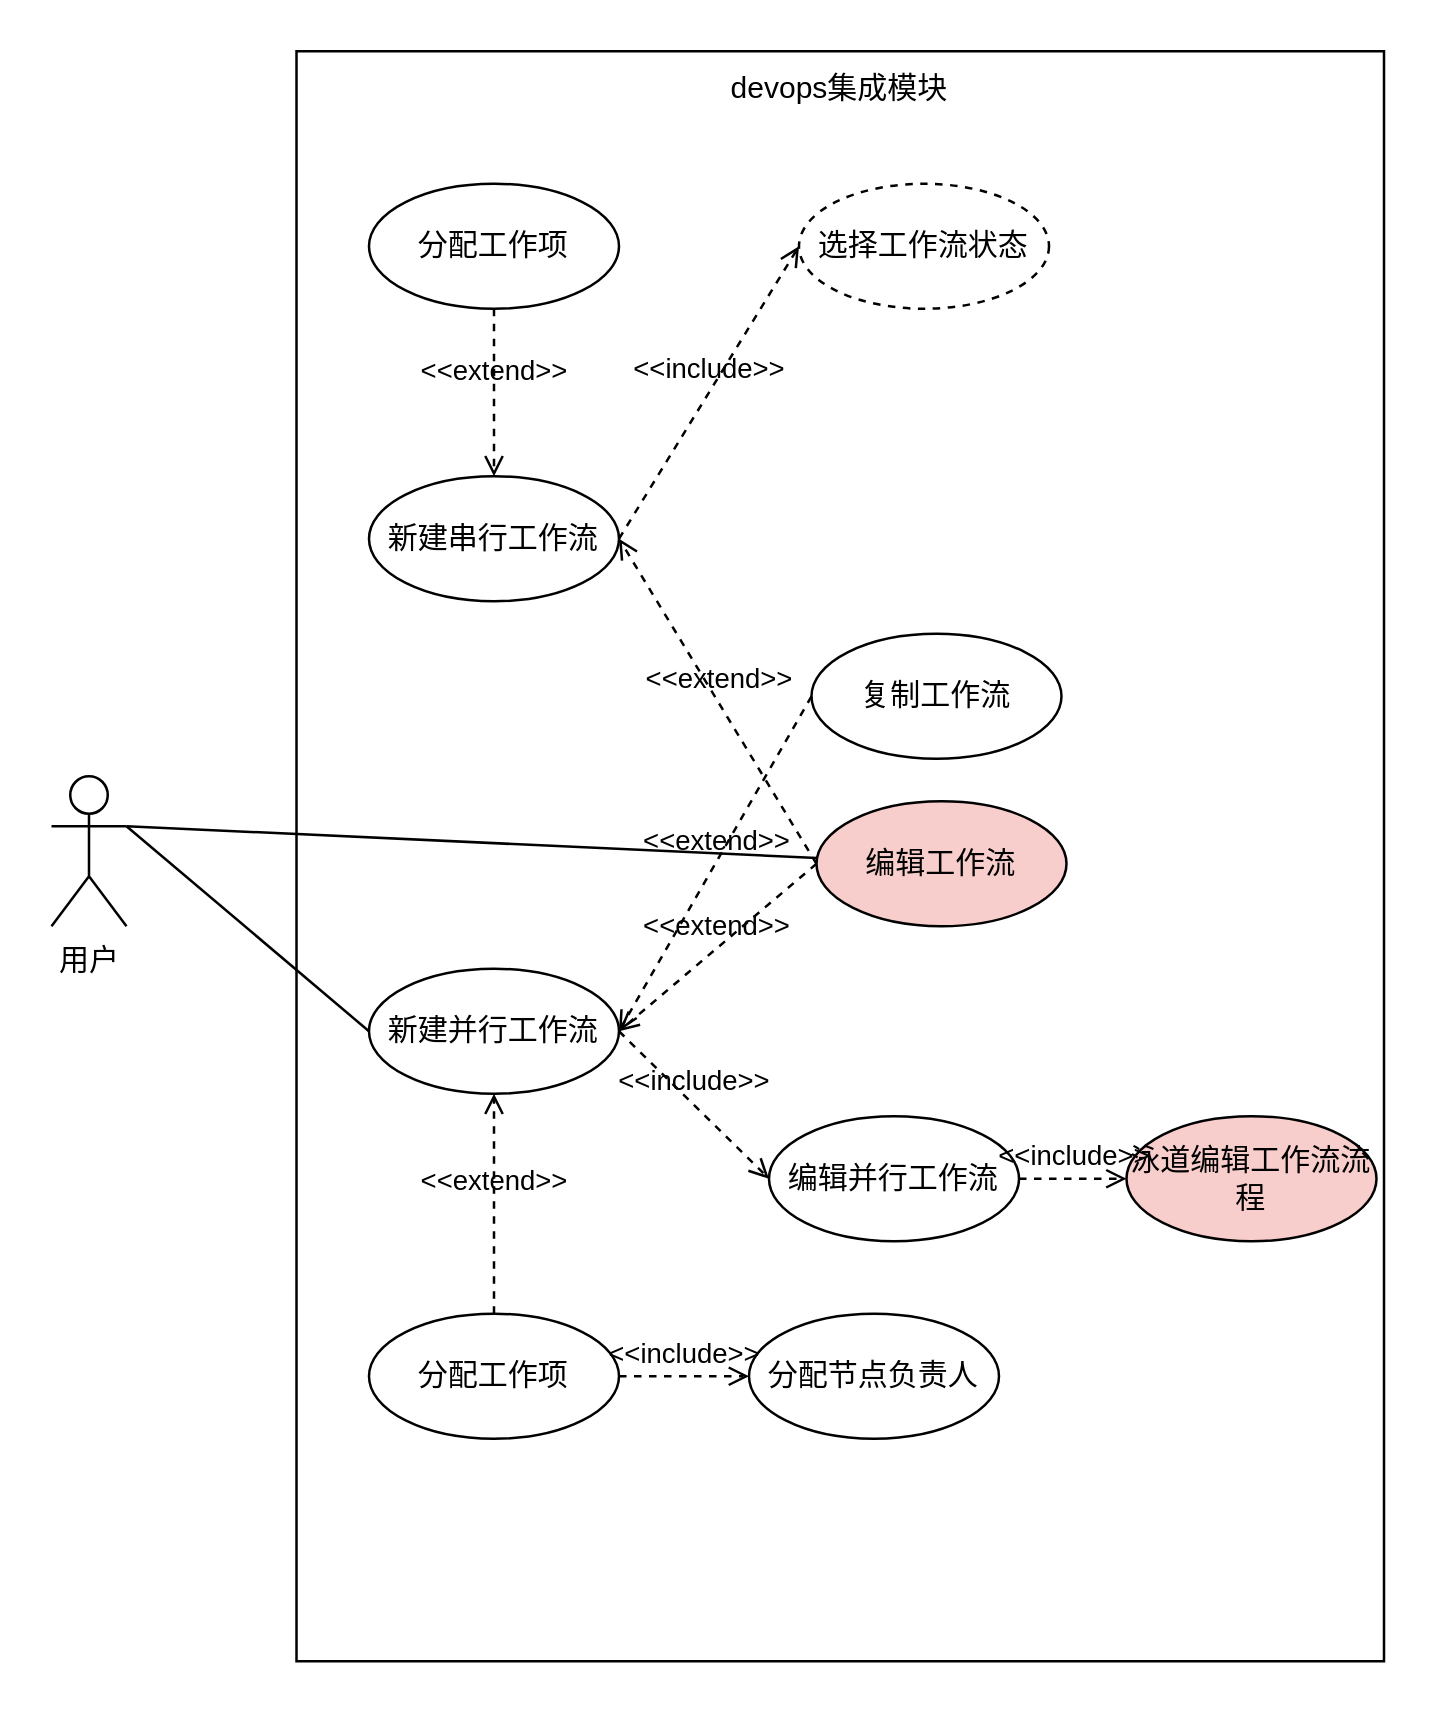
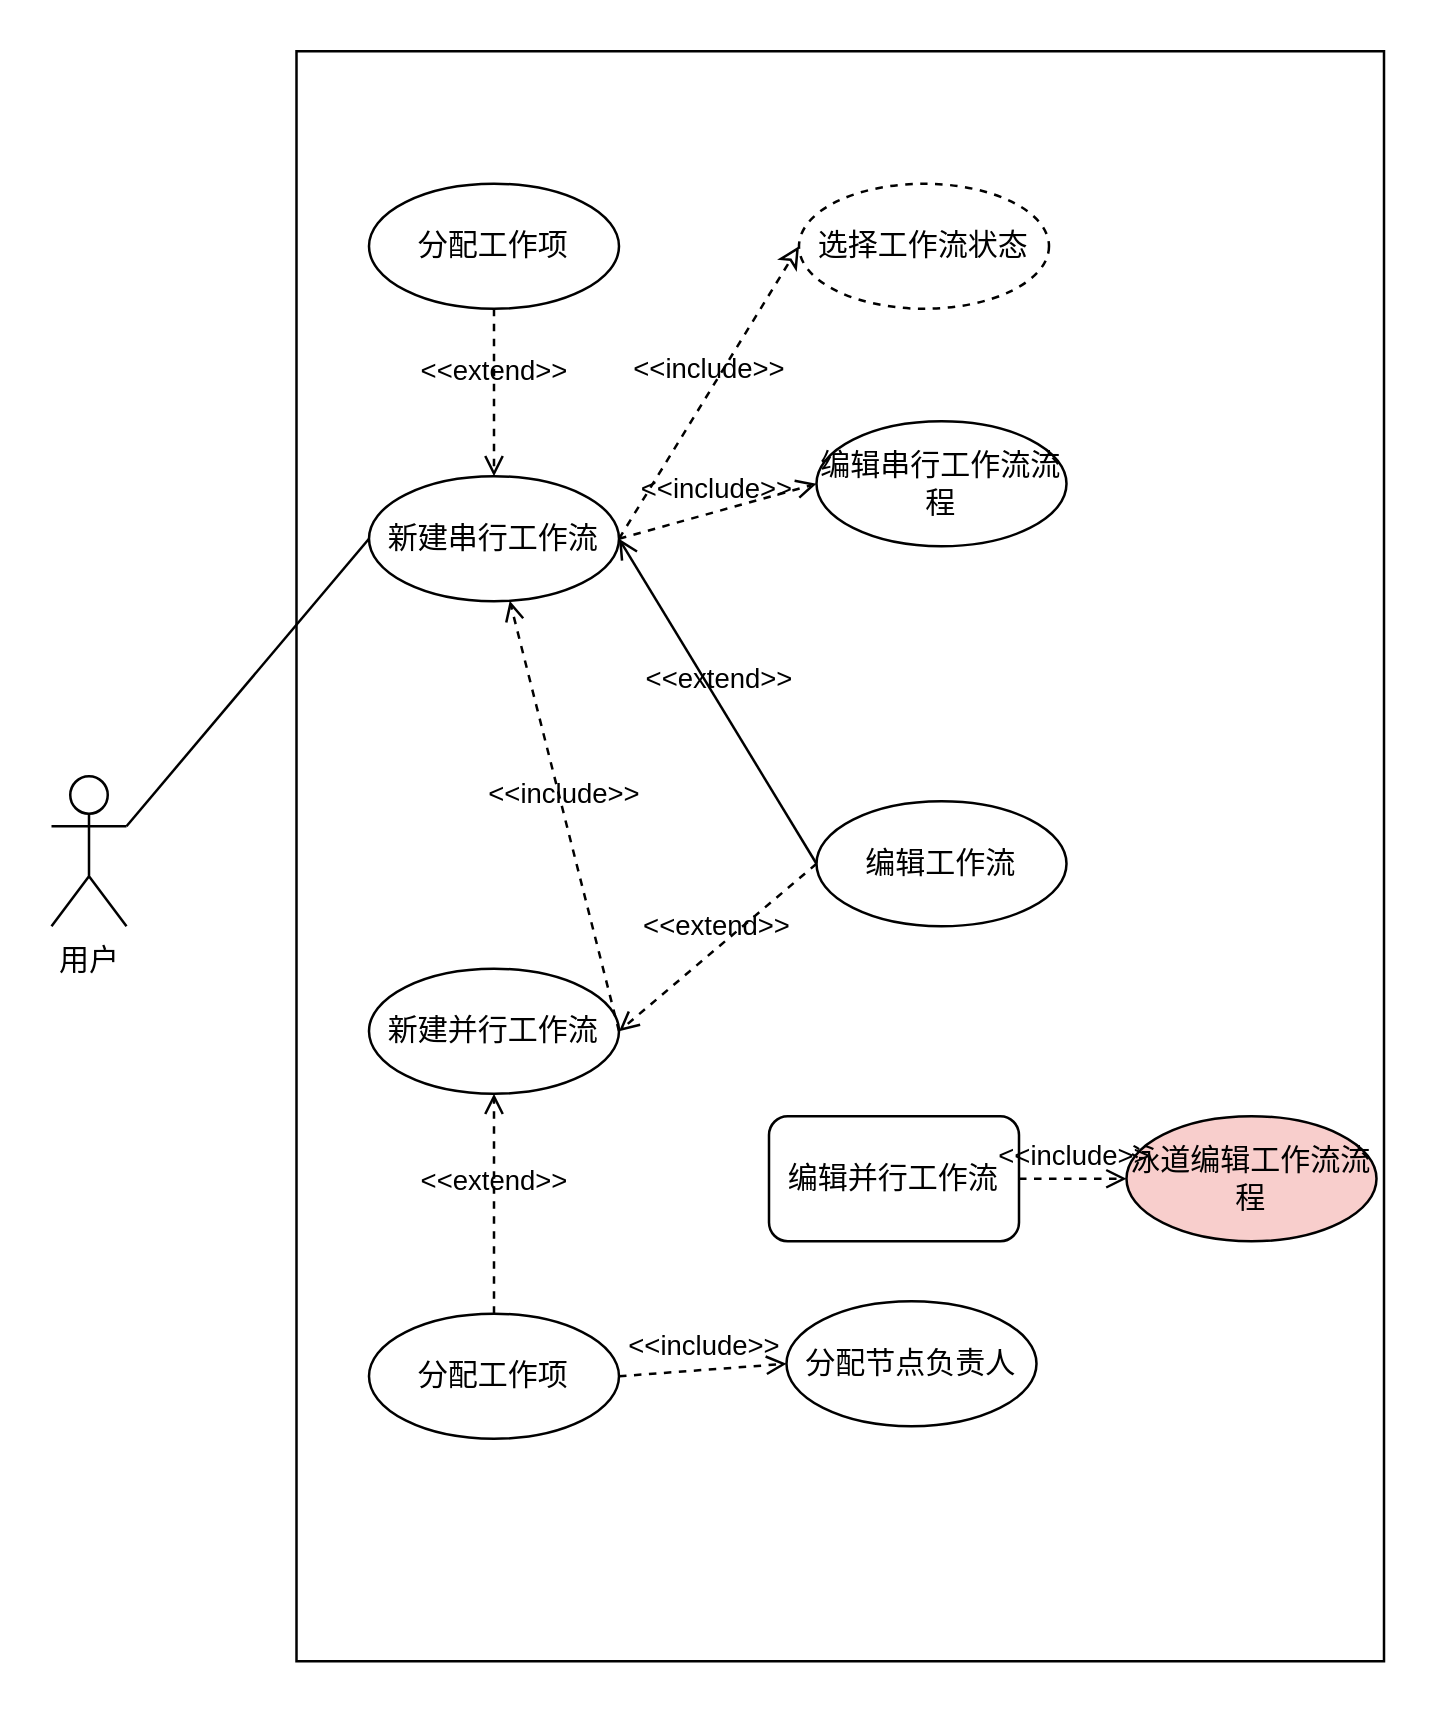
  <mxCell id="0" />
  <mxCell id="1" parent="0" />
  <mxCell id="2" value="用户" style="shape=umlActor;verticalLabelPosition=bottom;verticalAlign=top;html=1;" vertex="1" parent="1"><mxGeometry x="20" y="310" width="30" height="60" as="geometry" /></mxCell>
  <mxCell id="3" value="" style="rounded=0;whiteSpace=wrap;html=1;" vertex="1" parent="1"><mxGeometry x="118" y="20" width="435" height="644" as="geometry" /></mxCell>
- <mxCell id="4" value="devops集成模块" style="text;html=1;align=center;verticalAlign=middle;whiteSpace=wrap;rounded=0;" vertex="1" parent="1"><mxGeometry x="286" y="20" width="99" height="30" as="geometry" /></mxCell>
+ <mxCell id="5" value="编辑串行工作流流程" style="ellipse;whiteSpace=wrap;html=1;" vertex="1" parent="1"><mxGeometry x="326" y="168" width="100" height="50" as="geometry" /></mxCell>
  <mxCell id="6" value="新建串行工作流" style="ellipse;whiteSpace=wrap;html=1;" vertex="1" parent="1"><mxGeometry x="147" y="190" width="100" height="50" as="geometry" /></mxCell>
- <mxCell id="7" value="复制工作流" style="ellipse;whiteSpace=wrap;html=1;" vertex="1" parent="1"><mxGeometry x="324" y="253" width="100" height="50" as="geometry" /></mxCell>
- <mxCell id="8" value="编辑并行工作流" style="ellipse;whiteSpace=wrap;html=1;" vertex="1" parent="1"><mxGeometry x="307" y="446" width="100" height="50" as="geometry" /></mxCell>
+ <mxCell id="8" value="编辑并行工作流" style="whiteSpace=wrap;html=1;rounded=1;" vertex="1" parent="1"><mxGeometry x="307" y="446" width="100" height="50" as="geometry" /></mxCell>
  <mxCell id="9" value="新建并行工作流" style="ellipse;whiteSpace=wrap;html=1;" vertex="1" parent="1"><mxGeometry x="147" y="387" width="100" height="50" as="geometry" /></mxCell>
- <mxCell id="10" value="" style="endArrow=none;html=1;rounded=0;exitX=1;exitY=0.333;exitDx=0;exitDy=0;exitPerimeter=0;" edge="1" parent="1" source="2" target="15"><mxGeometry width="50" height="50" relative="1" as="geometry"><mxPoint x="47" y="340" as="sourcePoint" /><mxPoint x="129" y="325" as="targetPoint" /></mxGeometry></mxCell>
+ <mxCell id="10" value="" style="endArrow=none;html=1;rounded=0;exitX=1;exitY=0.333;exitDx=0;exitDy=0;exitPerimeter=0;entryX=0;entryY=0.5;entryDx=0;entryDy=0;" edge="1" parent="1" source="2" target="6"><mxGeometry width="50" height="50" relative="1" as="geometry"><mxPoint x="47" y="340" as="sourcePoint" /><mxPoint x="129" y="325" as="targetPoint" /></mxGeometry></mxCell>
  <mxCell id="11" value="选择工作流状态" style="ellipse;whiteSpace=wrap;html=1;dashed=1;" vertex="1" parent="1"><mxGeometry x="319" y="73" width="100" height="50" as="geometry" /></mxCell>
  <mxCell id="12" value="泳道编辑工作流流程" style="ellipse;whiteSpace=wrap;html=1;fillColor=#f8cecc;" vertex="1" parent="1"><mxGeometry x="450" y="446" width="100" height="50" as="geometry" /></mxCell>
- <mxCell id="13" value="分配节点负责人" style="ellipse;whiteSpace=wrap;html=1;" vertex="1" parent="1"><mxGeometry x="299" y="525" width="100" height="50" as="geometry" /></mxCell>
- <mxCell id="14" value="" style="endArrow=none;html=1;rounded=0;exitX=1;exitY=0.333;exitDx=0;exitDy=0;exitPerimeter=0;entryX=0;entryY=0.5;entryDx=0;entryDy=0;" edge="1" parent="1" source="2" target="9"><mxGeometry width="50" height="50" relative="1" as="geometry"><mxPoint x="47" y="340" as="sourcePoint" /><mxPoint x="157" y="244" as="targetPoint" /></mxGeometry></mxCell>
- <mxCell id="15" value="编辑工作流" style="ellipse;whiteSpace=wrap;html=1;fillColor=#f8cecc;" vertex="1" parent="1"><mxGeometry x="326" y="320" width="100" height="50" as="geometry" /></mxCell>
- <mxCell id="16" value="&amp;lt;&amp;lt;include&amp;gt;&amp;gt;" style="html=1;verticalAlign=bottom;labelBackgroundColor=none;endArrow=open;endFill=0;dashed=1;rounded=0;entryX=0;entryY=0.5;entryDx=0;entryDy=0;exitX=1;exitY=0.5;exitDx=0;exitDy=0;" edge="1" parent="1" source="6" target="11"><mxGeometry width="160" relative="1" as="geometry"><mxPoint x="237" y="379" as="sourcePoint" /><mxPoint x="397" y="379" as="targetPoint" /></mxGeometry></mxCell>
+ <mxCell id="13" value="分配节点负责人" style="ellipse;whiteSpace=wrap;html=1;" vertex="1" parent="1"><mxGeometry x="314" y="520" width="100" height="50" as="geometry" /></mxCell>
+ <mxCell id="15" value="编辑工作流" style="ellipse;whiteSpace=wrap;html=1;" vertex="1" parent="1"><mxGeometry x="326" y="320" width="100" height="50" as="geometry" /></mxCell>
+ <mxCell id="16" value="&amp;lt;&amp;lt;include&amp;gt;&amp;gt;" style="html=1;verticalAlign=bottom;labelBackgroundColor=none;endArrow=classic;endFill=0;dashed=1;rounded=0;entryX=0;entryY=0.5;entryDx=0;entryDy=0;exitX=1;exitY=0.5;exitDx=0;exitDy=0;" edge="1" parent="1" source="6" target="11"><mxGeometry width="160" relative="1" as="geometry"><mxPoint x="237" y="379" as="sourcePoint" /><mxPoint x="397" y="379" as="targetPoint" /></mxGeometry></mxCell>
+ <mxCell id="17" value="&amp;lt;&amp;lt;include&amp;gt;&amp;gt;" style="html=1;verticalAlign=bottom;labelBackgroundColor=none;endArrow=open;endFill=0;dashed=1;rounded=0;entryX=0;entryY=0.5;entryDx=0;entryDy=0;exitX=1;exitY=0.5;exitDx=0;exitDy=0;" edge="1" parent="1" source="6" target="5"><mxGeometry width="160" relative="1" as="geometry"><mxPoint x="257" y="225" as="sourcePoint" /><mxPoint x="329" y="108" as="targetPoint" /></mxGeometry></mxCell>
  <mxCell id="18" value="&amp;lt;&amp;lt;extend&amp;gt;&amp;gt;" style="html=1;verticalAlign=bottom;labelBackgroundColor=none;endArrow=open;endFill=0;dashed=1;rounded=0;entryX=1;entryY=0.5;entryDx=0;entryDy=0;exitX=0;exitY=0.5;exitDx=0;exitDy=0;" edge="1" parent="1" source="15" target="9"><mxGeometry width="160" relative="1" as="geometry"><mxPoint x="334" y="288" as="sourcePoint" /><mxPoint x="257" y="225" as="targetPoint" /></mxGeometry></mxCell>
- <mxCell id="19" value="&amp;lt;&amp;lt;extend&amp;gt;&amp;gt;" style="html=1;verticalAlign=bottom;labelBackgroundColor=none;endArrow=open;endFill=0;dashed=1;rounded=0;exitX=0;exitY=0.5;exitDx=0;exitDy=0;entryX=1;entryY=0.5;entryDx=0;entryDy=0;" edge="1" parent="1" source="15" target="6"><mxGeometry width="160" relative="1" as="geometry"><mxPoint x="336" y="355" as="sourcePoint" /><mxPoint x="250" y="216" as="targetPoint" /></mxGeometry></mxCell>
- <mxCell id="20" value="&amp;lt;&amp;lt;extend&amp;gt;&amp;gt;" style="html=1;verticalAlign=bottom;labelBackgroundColor=none;endArrow=open;endFill=0;dashed=1;rounded=0;entryX=1;entryY=0.5;entryDx=0;entryDy=0;exitX=0;exitY=0.5;exitDx=0;exitDy=0;" edge="1" parent="1" source="7" target="9"><mxGeometry width="160" relative="1" as="geometry"><mxPoint x="334" y="288" as="sourcePoint" /><mxPoint x="257" y="225" as="targetPoint" /></mxGeometry></mxCell>
- <mxCell id="21" value="&amp;lt;&amp;lt;include&amp;gt;&amp;gt;" style="html=1;verticalAlign=bottom;labelBackgroundColor=none;endArrow=open;endFill=0;dashed=1;rounded=0;entryX=0;entryY=0.5;entryDx=0;entryDy=0;exitX=1;exitY=0.5;exitDx=0;exitDy=0;" edge="1" parent="1" source="9" target="8"><mxGeometry width="160" relative="1" as="geometry"><mxPoint x="257" y="225" as="sourcePoint" /><mxPoint x="329" y="108" as="targetPoint" /></mxGeometry></mxCell>
+ <mxCell id="19" value="&amp;lt;&amp;lt;extend&amp;gt;&amp;gt;" style="html=1;verticalAlign=bottom;labelBackgroundColor=none;endArrow=open;endFill=0;dashed=0;rounded=0;exitX=0;exitY=0.5;exitDx=0;exitDy=0;entryX=1;entryY=0.5;entryDx=0;entryDy=0;" edge="1" parent="1" source="15" target="6"><mxGeometry width="160" relative="1" as="geometry"><mxPoint x="336" y="355" as="sourcePoint" /><mxPoint x="250" y="216" as="targetPoint" /></mxGeometry></mxCell>
+ <mxCell id="21" value="&amp;lt;&amp;lt;include&amp;gt;&amp;gt;" style="html=1;verticalAlign=bottom;labelBackgroundColor=none;endArrow=open;endFill=0;dashed=1;rounded=0;exitX=1;exitY=0.5;exitDx=0;exitDy=0;" edge="1" parent="1" source="9" target="6"><mxGeometry width="160" relative="1" as="geometry"><mxPoint x="257" y="225" as="sourcePoint" /><mxPoint x="329" y="108" as="targetPoint" /></mxGeometry></mxCell>
  <mxCell id="22" value="&amp;lt;&amp;lt;include&amp;gt;&amp;gt;" style="html=1;verticalAlign=bottom;labelBackgroundColor=none;endArrow=open;endFill=0;dashed=1;rounded=0;entryX=0;entryY=0.5;entryDx=0;entryDy=0;exitX=1;exitY=0.5;exitDx=0;exitDy=0;" edge="1" parent="1" source="8" target="12"><mxGeometry width="160" relative="1" as="geometry"><mxPoint x="267" y="235" as="sourcePoint" /><mxPoint x="339" y="118" as="targetPoint" /></mxGeometry></mxCell>
  <mxCell id="23" value="分配工作项" style="ellipse;whiteSpace=wrap;html=1;" vertex="1" parent="1"><mxGeometry x="147" y="525" width="100" height="50" as="geometry" /></mxCell>
  <mxCell id="24" value="&amp;lt;&amp;lt;extend&amp;gt;&amp;gt;" style="html=1;verticalAlign=bottom;labelBackgroundColor=none;endArrow=open;endFill=0;dashed=1;rounded=0;entryX=0.5;entryY=1;entryDx=0;entryDy=0;exitX=0.5;exitY=0;exitDx=0;exitDy=0;" edge="1" parent="1" source="23" target="9"><mxGeometry width="160" relative="1" as="geometry"><mxPoint x="336" y="355" as="sourcePoint" /><mxPoint x="257" y="422" as="targetPoint" /></mxGeometry></mxCell>
  <mxCell id="25" value="&amp;lt;&amp;lt;include&amp;gt;&amp;gt;" style="html=1;verticalAlign=bottom;labelBackgroundColor=none;endArrow=open;endFill=0;dashed=1;rounded=0;entryX=0;entryY=0.5;entryDx=0;entryDy=0;exitX=1;exitY=0.5;exitDx=0;exitDy=0;" edge="1" parent="1" source="23" target="13"><mxGeometry width="160" relative="1" as="geometry"><mxPoint x="257" y="422" as="sourcePoint" /><mxPoint x="317" y="481" as="targetPoint" /></mxGeometry></mxCell>
  <mxCell id="26" value="分配工作项" style="ellipse;whiteSpace=wrap;html=1;" vertex="1" parent="1"><mxGeometry x="147" y="73" width="100" height="50" as="geometry" /></mxCell>
  <mxCell id="27" value="&amp;lt;&amp;lt;extend&amp;gt;&amp;gt;" style="html=1;verticalAlign=bottom;labelBackgroundColor=none;endArrow=open;endFill=0;dashed=1;rounded=0;entryX=0.5;entryY=0;entryDx=0;entryDy=0;exitX=0.5;exitY=1;exitDx=0;exitDy=0;" edge="1" parent="1" source="26" target="6"><mxGeometry width="160" relative="1" as="geometry"><mxPoint x="207" y="535" as="sourcePoint" /><mxPoint x="207" y="447" as="targetPoint" /></mxGeometry></mxCell>
